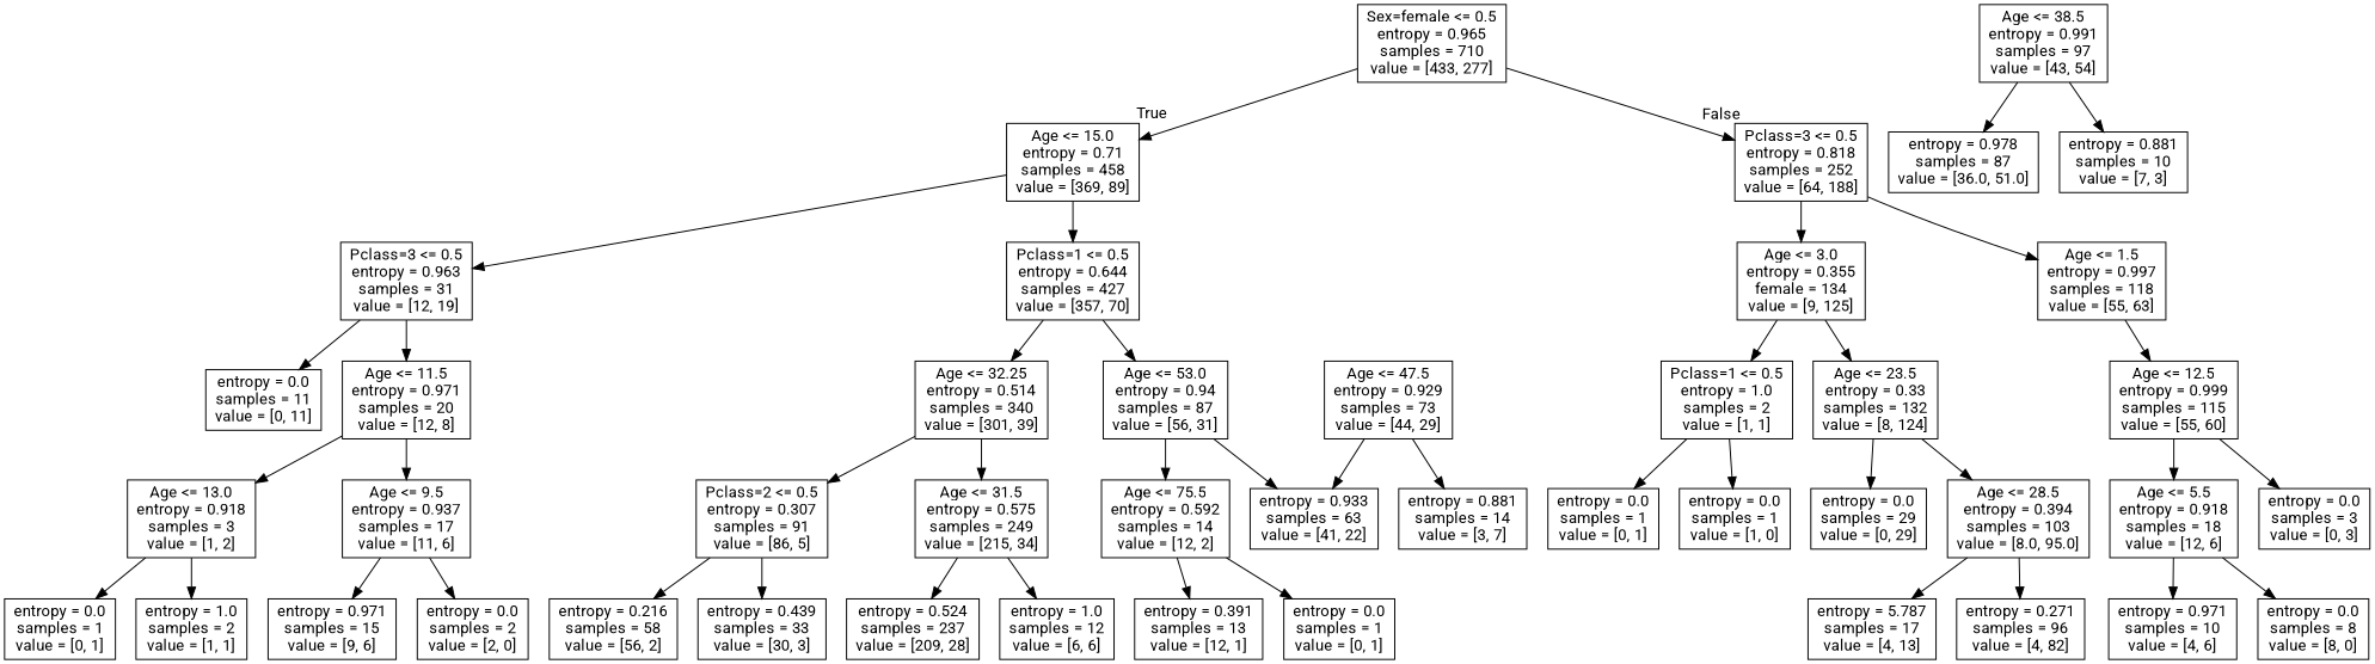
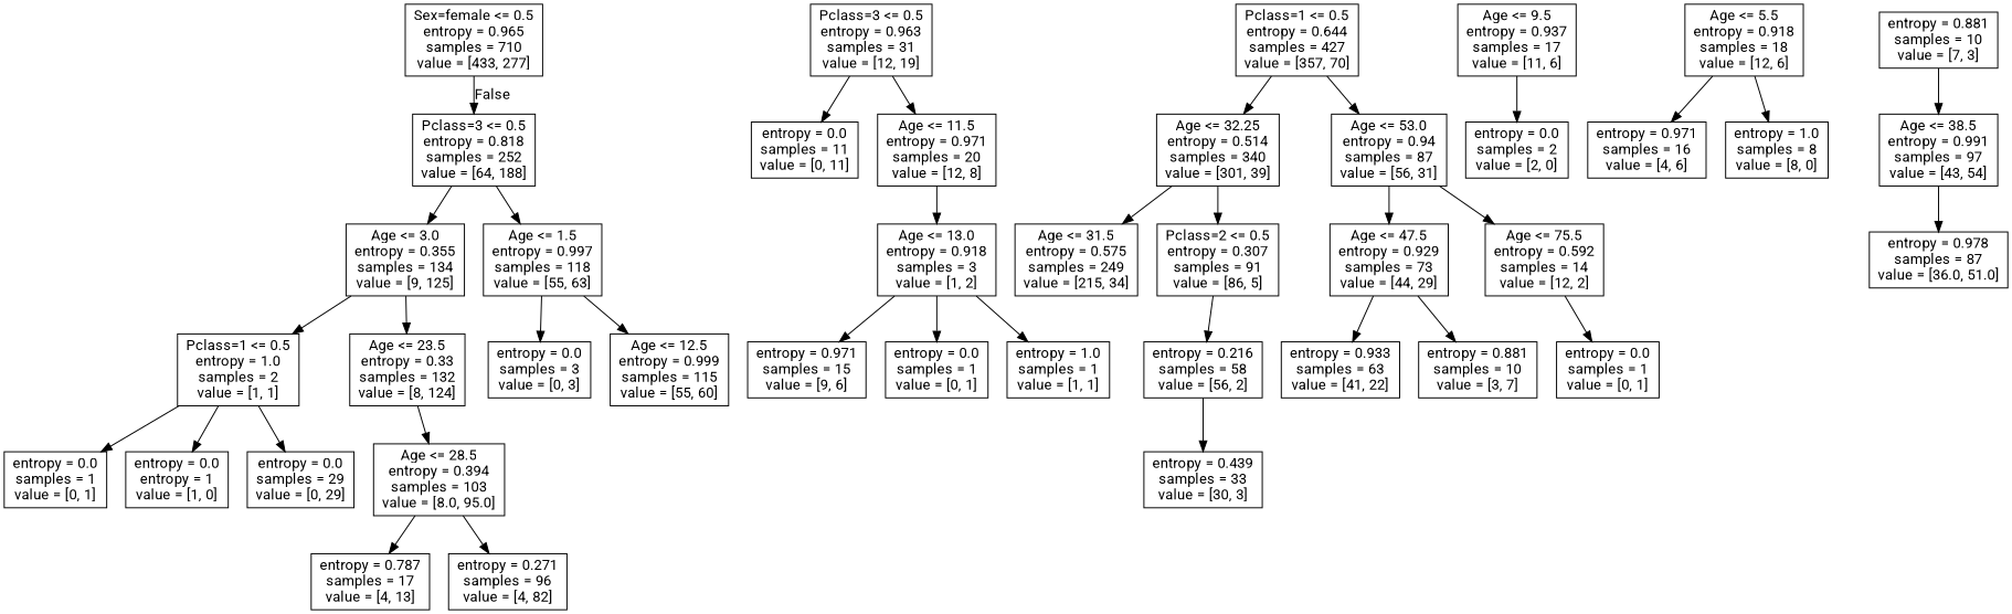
  digraph {
    fontname=Roboto
    node [fontname=Roboto shape=box]
    edge [fontname=Roboto]
    n1 [label="Sex=female <= 0.5\nentropy = 0.965\nsamples = 710\nvalue = [433, 277]"]
-   n2 [label="Age <= 15.0\nentropy = 0.71\nsamples = 458\nvalue = [369, 89]"]
    n3 [label="Pclass=3 <= 0.5\nentropy = 0.818\nsamples = 252\nvalue = [64, 188]"]
    n4 [label="Pclass=3 <= 0.5\nentropy = 0.963\nsamples = 31\nvalue = [12, 19]"]
    n5 [label="Pclass=1 <= 0.5\nentropy = 0.644\nsamples = 427\nvalue = [357, 70]"]
-   n6 [label="Age <= 3.0\nentropy = 0.355\nfemale = 134\nvalue = [9, 125]"]
+   n6 [label="Age <= 3.0\nentropy = 0.355\nsamples = 134\nvalue = [9, 125]"]
    n7 [label="Age <= 1.5\nentropy = 0.997\nsamples = 118\nvalue = [55, 63]"]
    n8 [label="entropy = 0.0\nsamples = 11\nvalue = [0, 11]"]
    n9 [label="Age <= 11.5\nentropy = 0.971\nsamples = 20\nvalue = [12, 8]"]
    n10 [label="Age <= 32.25\nentropy = 0.514\nsamples = 340\nvalue = [301, 39]"]
    n11 [label="Age <= 53.0\nentropy = 0.94\nsamples = 87\nvalue = [56, 31]"]
    n12 [label="Age <= 9.5\nentropy = 0.937\nsamples = 17\nvalue = [11, 6]"]
    n13 [label="Age <= 13.0\nentropy = 0.918\nsamples = 3\nvalue = [1, 2]"]
    n14 [label="entropy = 0.971\nsamples = 15\nvalue = [9, 6]"]
    n15 [label="entropy = 0.0\nsamples = 2\nvalue = [2, 0]"]
    n16 [label="entropy = 0.0\nsamples = 1\nvalue = [0, 1]"]
-   n17 [label="entropy = 1.0\nsamples = 2\nvalue = [1, 1]"]
+   n17 [label="entropy = 1.0\nsamples = 1\nvalue = [1, 1]"]
    n18 [label="Age <= 31.5\nentropy = 0.575\nsamples = 249\nvalue = [215, 34]"]
    n19 [label="Pclass=2 <= 0.5\nentropy = 0.307\nsamples = 91\nvalue = [86, 5]"]
    n20 [label="Age <= 47.5\nentropy = 0.929\nsamples = 73\nvalue = [44, 29]"]
    n21 [label="Age <= 75.5\nentropy = 0.592\nsamples = 14\nvalue = [12, 2]"]
-   n22 [label="entropy = 0.524\nsamples = 237\nvalue = [209, 28]"]
-   n23 [label="entropy = 1.0\nsamples = 12\nvalue = [6, 6]"]
    n24 [label="entropy = 0.216\nsamples = 58\nvalue = [56, 2]"]
    n25 [label="entropy = 0.439\nsamples = 33\nvalue = [30, 3]"]
    n26 [label="entropy = 0.933\nsamples = 63\nvalue = [41, 22]"]
-   n27 [label="entropy = 0.881\nsamples = 14\nvalue = [3, 7]"]
-   n28 [label="entropy = 0.391\nsamples = 13\nvalue = [12, 1]"]
+   n27 [label="entropy = 0.881\nsamples = 10\nvalue = [3, 7]"]
    n29 [label="entropy = 0.0\nsamples = 1\nvalue = [0, 1]"]
    n30 [label="Pclass=1 <= 0.5\nentropy = 1.0\nsamples = 2\nvalue = [1, 1]"]
    n31 [label="Age <= 23.5\nentropy = 0.33\nsamples = 132\nvalue = [8, 124]"]
    n32 [label="entropy = 0.0\nsamples = 3\nvalue = [0, 3]"]
    n33 [label="Age <= 12.5\nentropy = 0.999\nsamples = 115\nvalue = [55, 60]"]
    n34 [label="entropy = 0.0\nsamples = 1\nvalue = [0, 1]"]
-   n35 [label="entropy = 0.0\nsamples = 1\nvalue = [1, 0]"]
+   n35 [label="entropy = 0.0\nentropy = 1\nvalue = [1, 0]"]
    n36 [label="entropy = 0.0\nsamples = 29\nvalue = [0, 29]"]
    n37 [label="Age <= 28.5\nentropy = 0.394\nsamples = 103\nvalue = [8.0, 95.0]"]
-   n38 [label="entropy = 5.787\nsamples = 17\nvalue = [4, 13]"]
+   n38 [label="entropy = 0.787\nsamples = 17\nvalue = [4, 13]"]
    n39 [label="entropy = 0.271\nsamples = 96\nvalue = [4, 82]"]
    n40 [label="Age <= 5.5\nentropy = 0.918\nsamples = 18\nvalue = [12, 6]"]
-   n41 [label="entropy = 0.971\nsamples = 10\nvalue = [4, 6]"]
-   n42 [label="entropy = 0.0\nsamples = 8\nvalue = [8, 0]"]
+   n41 [label="entropy = 0.971\nsamples = 16\nvalue = [4, 6]"]
+   n42 [label="entropy = 1.0\nsamples = 8\nvalue = [8, 0]"]
    n43 [label="Age <= 38.5\nentropy = 0.991\nsamples = 97\nvalue = [43, 54]"]
    n44 [label="entropy = 0.978\nsamples = 87\nvalue = [36.0, 51.0]"]
    n45 [label="entropy = 0.881\nsamples = 10\nvalue = [7, 3]"]
-   n1 -> n2 [headlabel=True labelangle=45 labeldistance=2.5]
    n1 -> n3 [headlabel=False labelangle=-45 labeldistance=2.5]
-   n2 -> n4
-   n2 -> n5
    n3 -> n6
    n3 -> n7
    n4 -> n8
    n4 -> n9
    n5 -> n10
    n5 -> n11
    n6 -> n30
    n6 -> n31
-   n33 -> n32
+   n7 -> n32
    n7 -> n33
-   n9 -> n12
    n9 -> n13
    n10 -> n18
    n10 -> n19
-   n11 -> n26
+   n11 -> n20
    n11 -> n21
-   n12 -> n14
+   n13 -> n14
    n12 -> n15
    n13 -> n16
    n13 -> n17
-   n18 -> n22
-   n18 -> n23
    n19 -> n24
-   n19 -> n25
+   n24 -> n25
    n20 -> n26
    n20 -> n27
-   n21 -> n28
    n21 -> n29
    n30 -> n34
    n30 -> n35
-   n31 -> n36
+   n30 -> n36
    n31 -> n37
-   n33 -> n40
    n37 -> n38
    n37 -> n39
    n40 -> n41
    n40 -> n42
    n43 -> n44
-   n43 -> n45
+   n45 -> n43
  }
